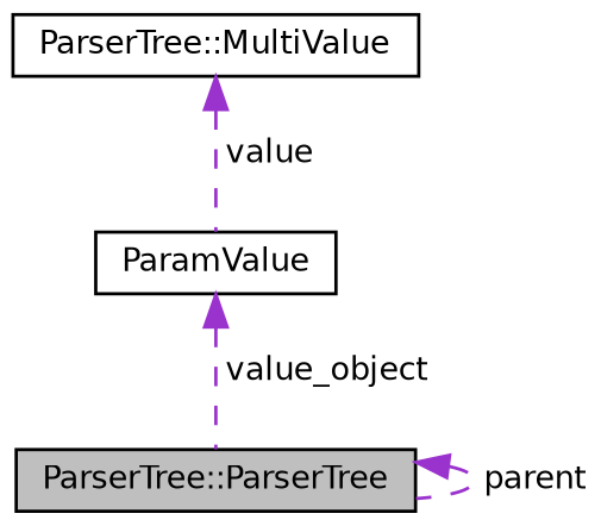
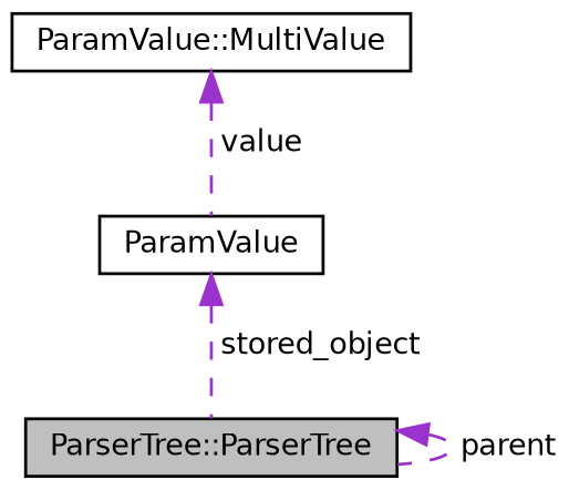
  digraph {
    node [color=black fillcolor=white fontname=Helvetica fontsize=10 shape=record style=filled]
    edge [color=darkorchid3 dir=back fontname=Helvetica fontsize=10 labelfontname=Helvetica labelfontsize=10 style=dashed]
    n1 [fillcolor=grey75 fontcolor=black height=0.2 label="ParserTree::ParserTree" width=0.4]
    n2 [height=0.2 label=ParamValue width=0.4]
-   n3 [height=0.2 label="ParserTree::MultiValue" width=0.4]
+   n3 [height=0.2 label="ParamValue::MultiValue" width=0.4]
    n1 -> n1 [label=" parent"]
-   n2 -> n1 [label=" value_object"]
+   n2 -> n1 [label=" stored_object"]
    n3 -> n2 [label=" value"]
  }
